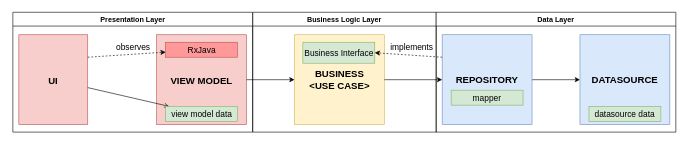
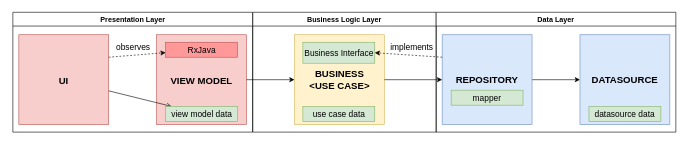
  <mxCell id="0" />
  <mxCell id="1" parent="0" />
  <mxCell id="2" value="Presentation Layer" style="swimlane;whiteSpace=wrap;fillColor=#FFFFFF;fontStyle=1" vertex="1" parent="1"><mxGeometry x="20.5" y="20" width="400" height="200" as="geometry"><mxRectangle x="164.5" y="128" width="80" height="23" as="alternateBounds" /></mxGeometry></mxCell>
- <mxCell id="3" value="UI" style="fillColor=#f8cecc;strokeColor=#b85450;rounded=0;aspect=fixed;fontSize=16;fontStyle=1" vertex="1" parent="2"><mxGeometry x="10" y="37.5" width="115" height="150" as="geometry" /></mxCell>
+ <mxCell id="3" value="UI" style="fillColor=#f8cecc;strokeColor=#b85450;rounded=0;aspect=fixed;fontSize=16;fontStyle=1" vertex="1" parent="2"><mxGeometry x="10" y="37.5" width="150" height="150" as="geometry" /></mxCell>
  <mxCell id="4" value="VIEW MODEL" style="aspect=fixed;fillColor=#f8cecc;strokeColor=#b85450;rounded=0;fontSize=16;fontStyle=1" vertex="1" parent="2"><mxGeometry x="240" y="37.5" width="150" height="150" as="geometry" /></mxCell>
  <mxCell id="5" value="" style="endArrow=open;strokeColor=#000000;endFill=1;rounded=0;" edge="1" parent="2" source="3" target="22"><mxGeometry relative="1" as="geometry" /></mxCell>
  <mxCell id="6" value="RxJava" style="whiteSpace=wrap;html=1;rounded=0;strokeColor=#b85450;fillColor=#FF9999;fontSize=14;" vertex="1" parent="2"><mxGeometry x="255" y="50" width="120" height="25" as="geometry" /></mxCell>
  <mxCell id="7" style="edgeStyle=none;orthogonalLoop=1;jettySize=auto;html=1;exitX=1;exitY=0.25;exitDx=0;exitDy=0;dashed=1;strokeColor=#000000;fontSize=14;fontColor=#000000;" edge="1" parent="2" source="3" target="6"><mxGeometry relative="1" as="geometry" /></mxCell>
  <mxCell id="8" value="observes" style="text;html=1;resizable=0;autosize=1;align=center;verticalAlign=middle;points=[];fillColor=none;strokeColor=none;rounded=0;fontSize=14;fontColor=#000000;" vertex="1" parent="2"><mxGeometry x="165" y="47.5" width="70" height="20" as="geometry" /></mxCell>
  <mxCell id="9" value="Business Logic Layer" style="swimlane;whiteSpace=wrap" vertex="1" parent="1"><mxGeometry x="421" y="20" width="306" height="200" as="geometry" /></mxCell>
  <mxCell id="10" value="BUSINESS&lt;br&gt;&amp;lt;USE CASE&amp;gt;" style="whiteSpace=wrap;html=1;rounded=0;strokeColor=#d6b656;fillColor=#fff2cc;aspect=fixed;fontSize=16;fontStyle=1" vertex="1" parent="9"><mxGeometry x="69.5" y="37.5" width="150" height="150" as="geometry" /></mxCell>
  <mxCell id="11" value="Business Interface" style="whiteSpace=wrap;html=1;rounded=0;strokeColor=#82b366;fillColor=#d5e8d4;fontSize=14;" vertex="1" parent="9"><mxGeometry x="83.5" y="50" width="120" height="35" as="geometry" /></mxCell>
+ <mxCell id="12" value="use case data" style="whiteSpace=wrap;html=1;rounded=0;strokeColor=#82b366;fillColor=#d5e8d4;fontSize=14;" vertex="1" parent="9"><mxGeometry x="83.5" y="157.5" width="120" height="25" as="geometry" /></mxCell>
  <mxCell id="13" value="implements" style="text;html=1;resizable=0;autosize=1;align=center;verticalAlign=middle;points=[];fillColor=none;strokeColor=none;rounded=0;fontSize=14;fontColor=#000000;" vertex="1" parent="9"><mxGeometry x="219.5" y="48" width="90" height="20" as="geometry" /></mxCell>
  <mxCell id="14" value="Data Layer" style="swimlane;whiteSpace=wrap" vertex="1" parent="1"><mxGeometry x="727" y="20" width="400" height="200" as="geometry" /></mxCell>
  <mxCell id="15" style="edgeStyle=orthogonalEdgeStyle;rounded=0;orthogonalLoop=1;jettySize=auto;html=1;entryX=0;entryY=0.5;entryDx=0;entryDy=0;strokeColor=#000000;fontColor=#000000;" edge="1" parent="14" source="16" target="17"><mxGeometry relative="1" as="geometry" /></mxCell>
  <mxCell id="16" value="REPOSITORY" style="whiteSpace=wrap;html=1;rounded=0;strokeColor=#6c8ebf;fillColor=#dae8fc;aspect=fixed;fontSize=16;fontStyle=1" vertex="1" parent="14"><mxGeometry x="10" y="37.5" width="150" height="150" as="geometry" /></mxCell>
  <mxCell id="17" value="DATASOURCE" style="whiteSpace=wrap;html=1;rounded=0;strokeColor=#6c8ebf;fillColor=#dae8fc;aspect=fixed;fontSize=16;fontStyle=1" vertex="1" parent="14"><mxGeometry x="240" y="37.5" width="150" height="150" as="geometry" /></mxCell>
  <mxCell id="18" value="mapper" style="whiteSpace=wrap;html=1;rounded=0;strokeColor=#82b366;fillColor=#d5e8d4;fontSize=14;" vertex="1" parent="14"><mxGeometry x="25" y="130" width="120" height="25" as="geometry" /></mxCell>
  <mxCell id="19" value="datasource data" style="whiteSpace=wrap;html=1;rounded=0;strokeColor=#82b366;fillColor=#d5e8d4;fontSize=14;" vertex="1" parent="14"><mxGeometry x="255" y="157.5" width="120" height="25" as="geometry" /></mxCell>
  <mxCell id="20" style="edgeStyle=orthogonalEdgeStyle;rounded=0;orthogonalLoop=1;jettySize=auto;html=1;entryX=0;entryY=0.5;entryDx=0;entryDy=0;strokeColor=#000000;fontColor=#000000;" edge="1" parent="1" source="4" target="10"><mxGeometry relative="1" as="geometry" /></mxCell>
  <mxCell id="21" style="edgeStyle=orthogonalEdgeStyle;rounded=0;orthogonalLoop=1;jettySize=auto;html=1;entryX=0;entryY=0.5;entryDx=0;entryDy=0;strokeColor=#000000;fontColor=#000000;" edge="1" parent="1" source="10" target="16"><mxGeometry relative="1" as="geometry" /></mxCell>
  <mxCell id="22" value="view model data" style="whiteSpace=wrap;html=1;rounded=0;strokeColor=#82b366;fillColor=#d5e8d4;fontSize=14;" vertex="1" parent="1"><mxGeometry x="275.5" y="177" width="120" height="25" as="geometry" /></mxCell>
  <mxCell id="23" style="orthogonalLoop=1;jettySize=auto;html=1;exitX=0;exitY=0.25;exitDx=0;exitDy=0;entryX=1;entryY=0.5;entryDx=0;entryDy=0;strokeColor=#000000;fontSize=14;fontColor=#000000;dashed=1;" edge="1" parent="1" source="16" target="11"><mxGeometry relative="1" as="geometry" /></mxCell>
